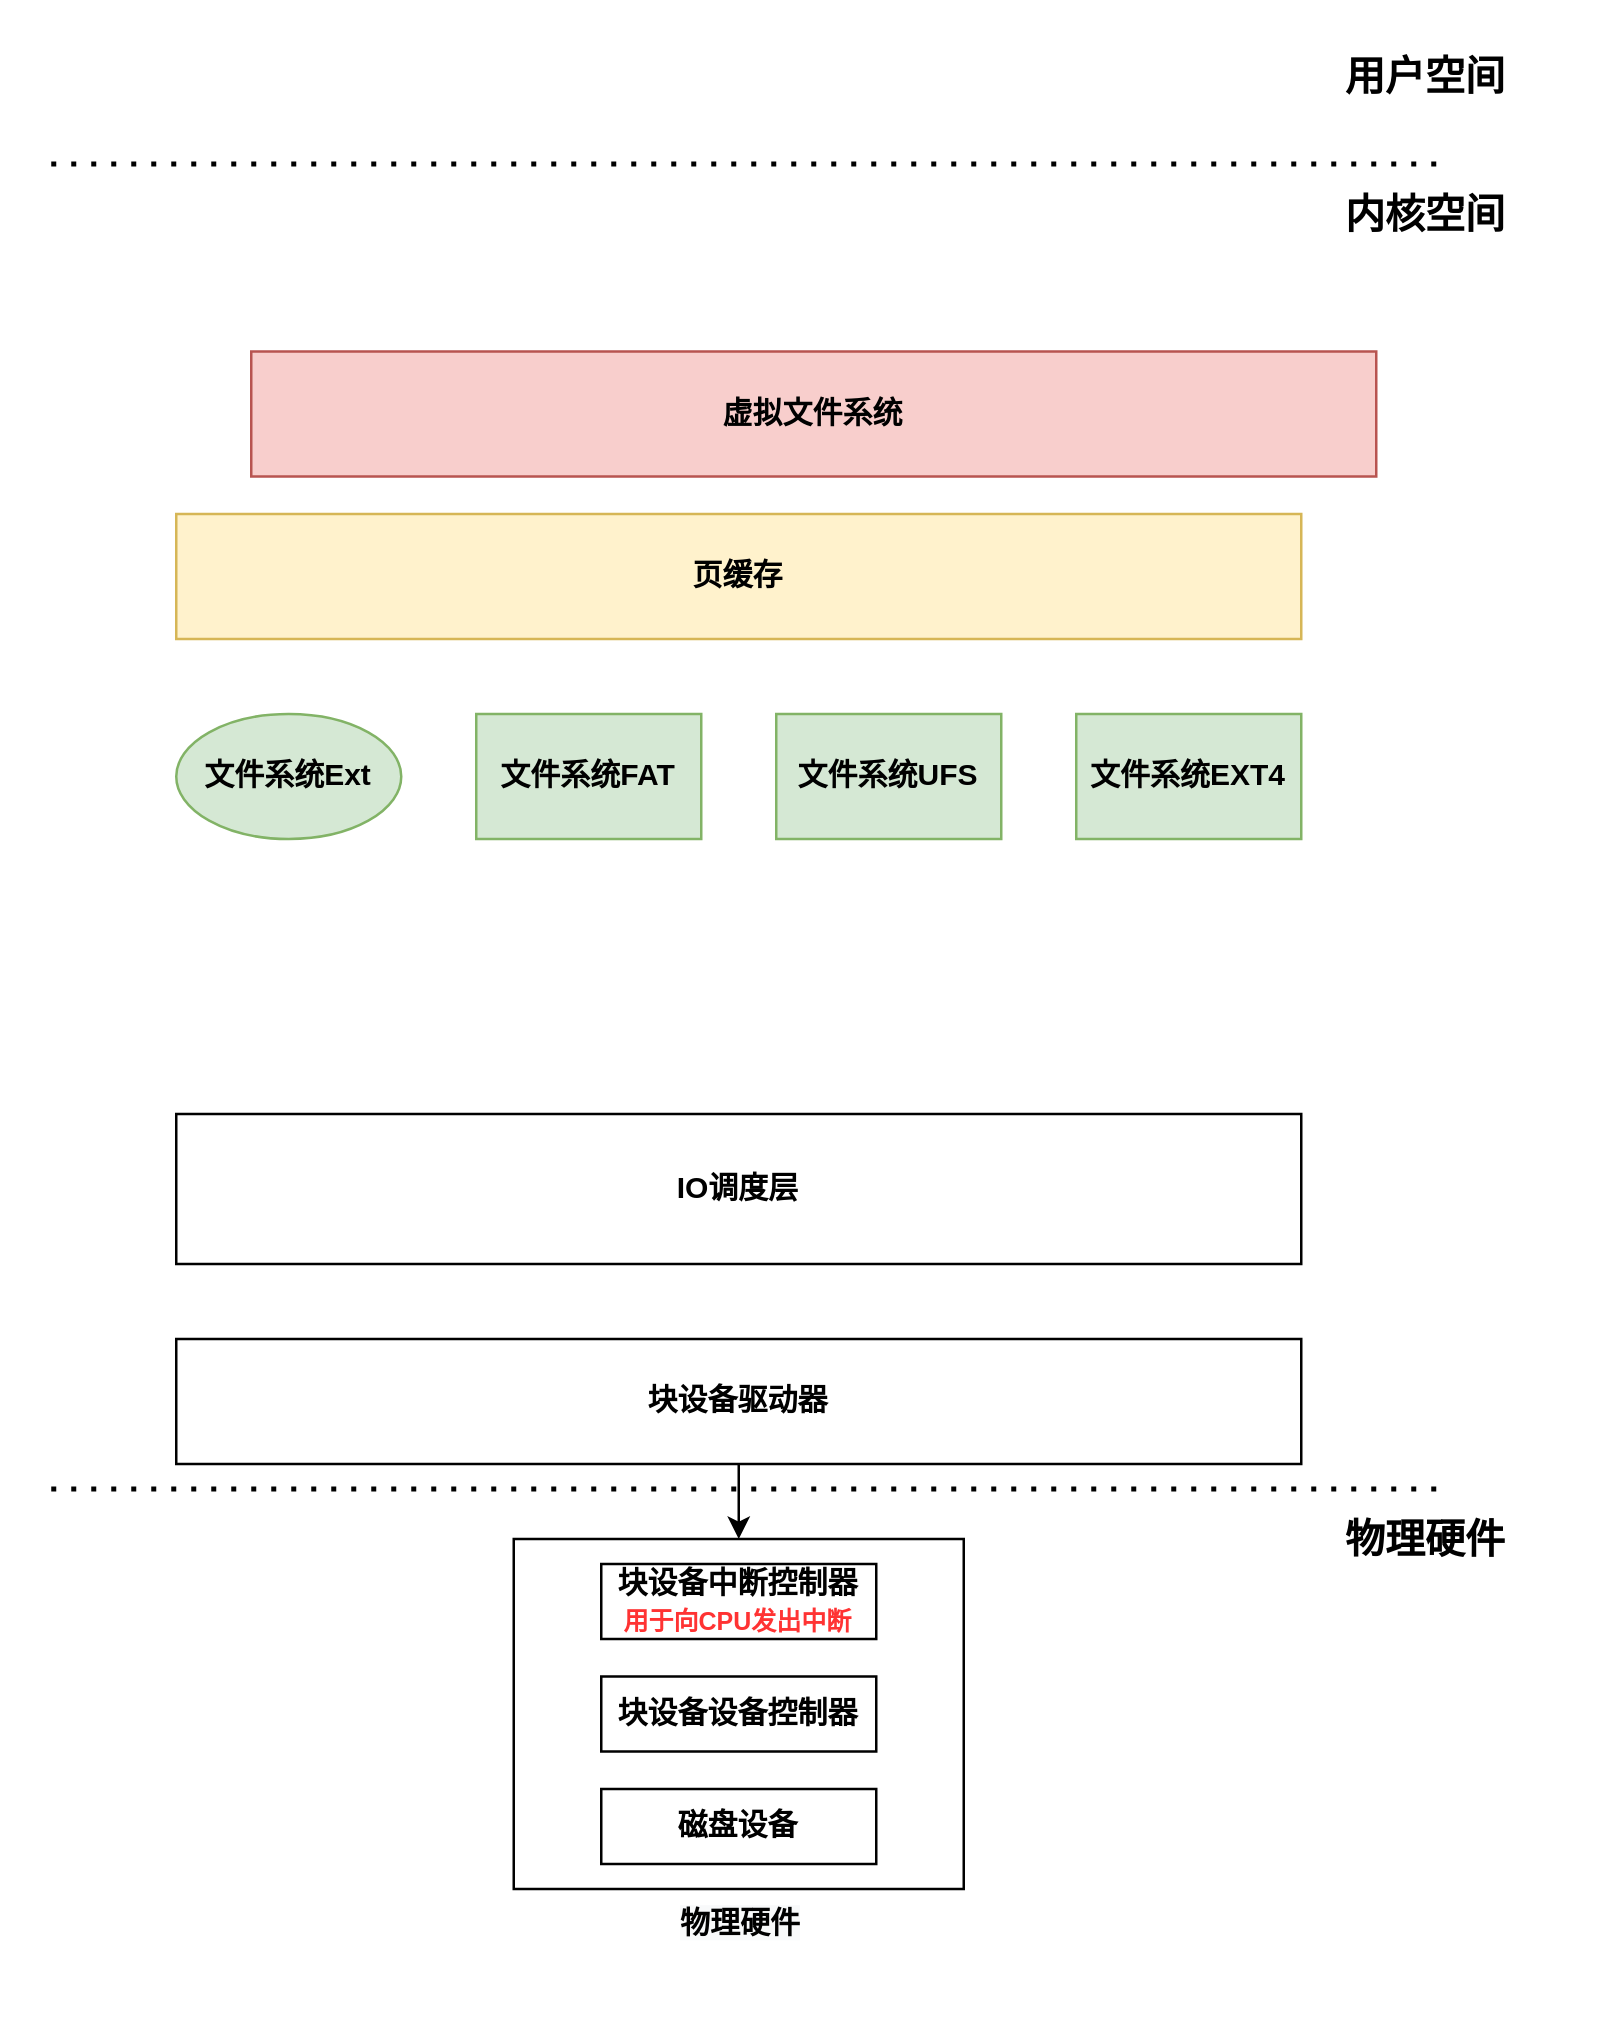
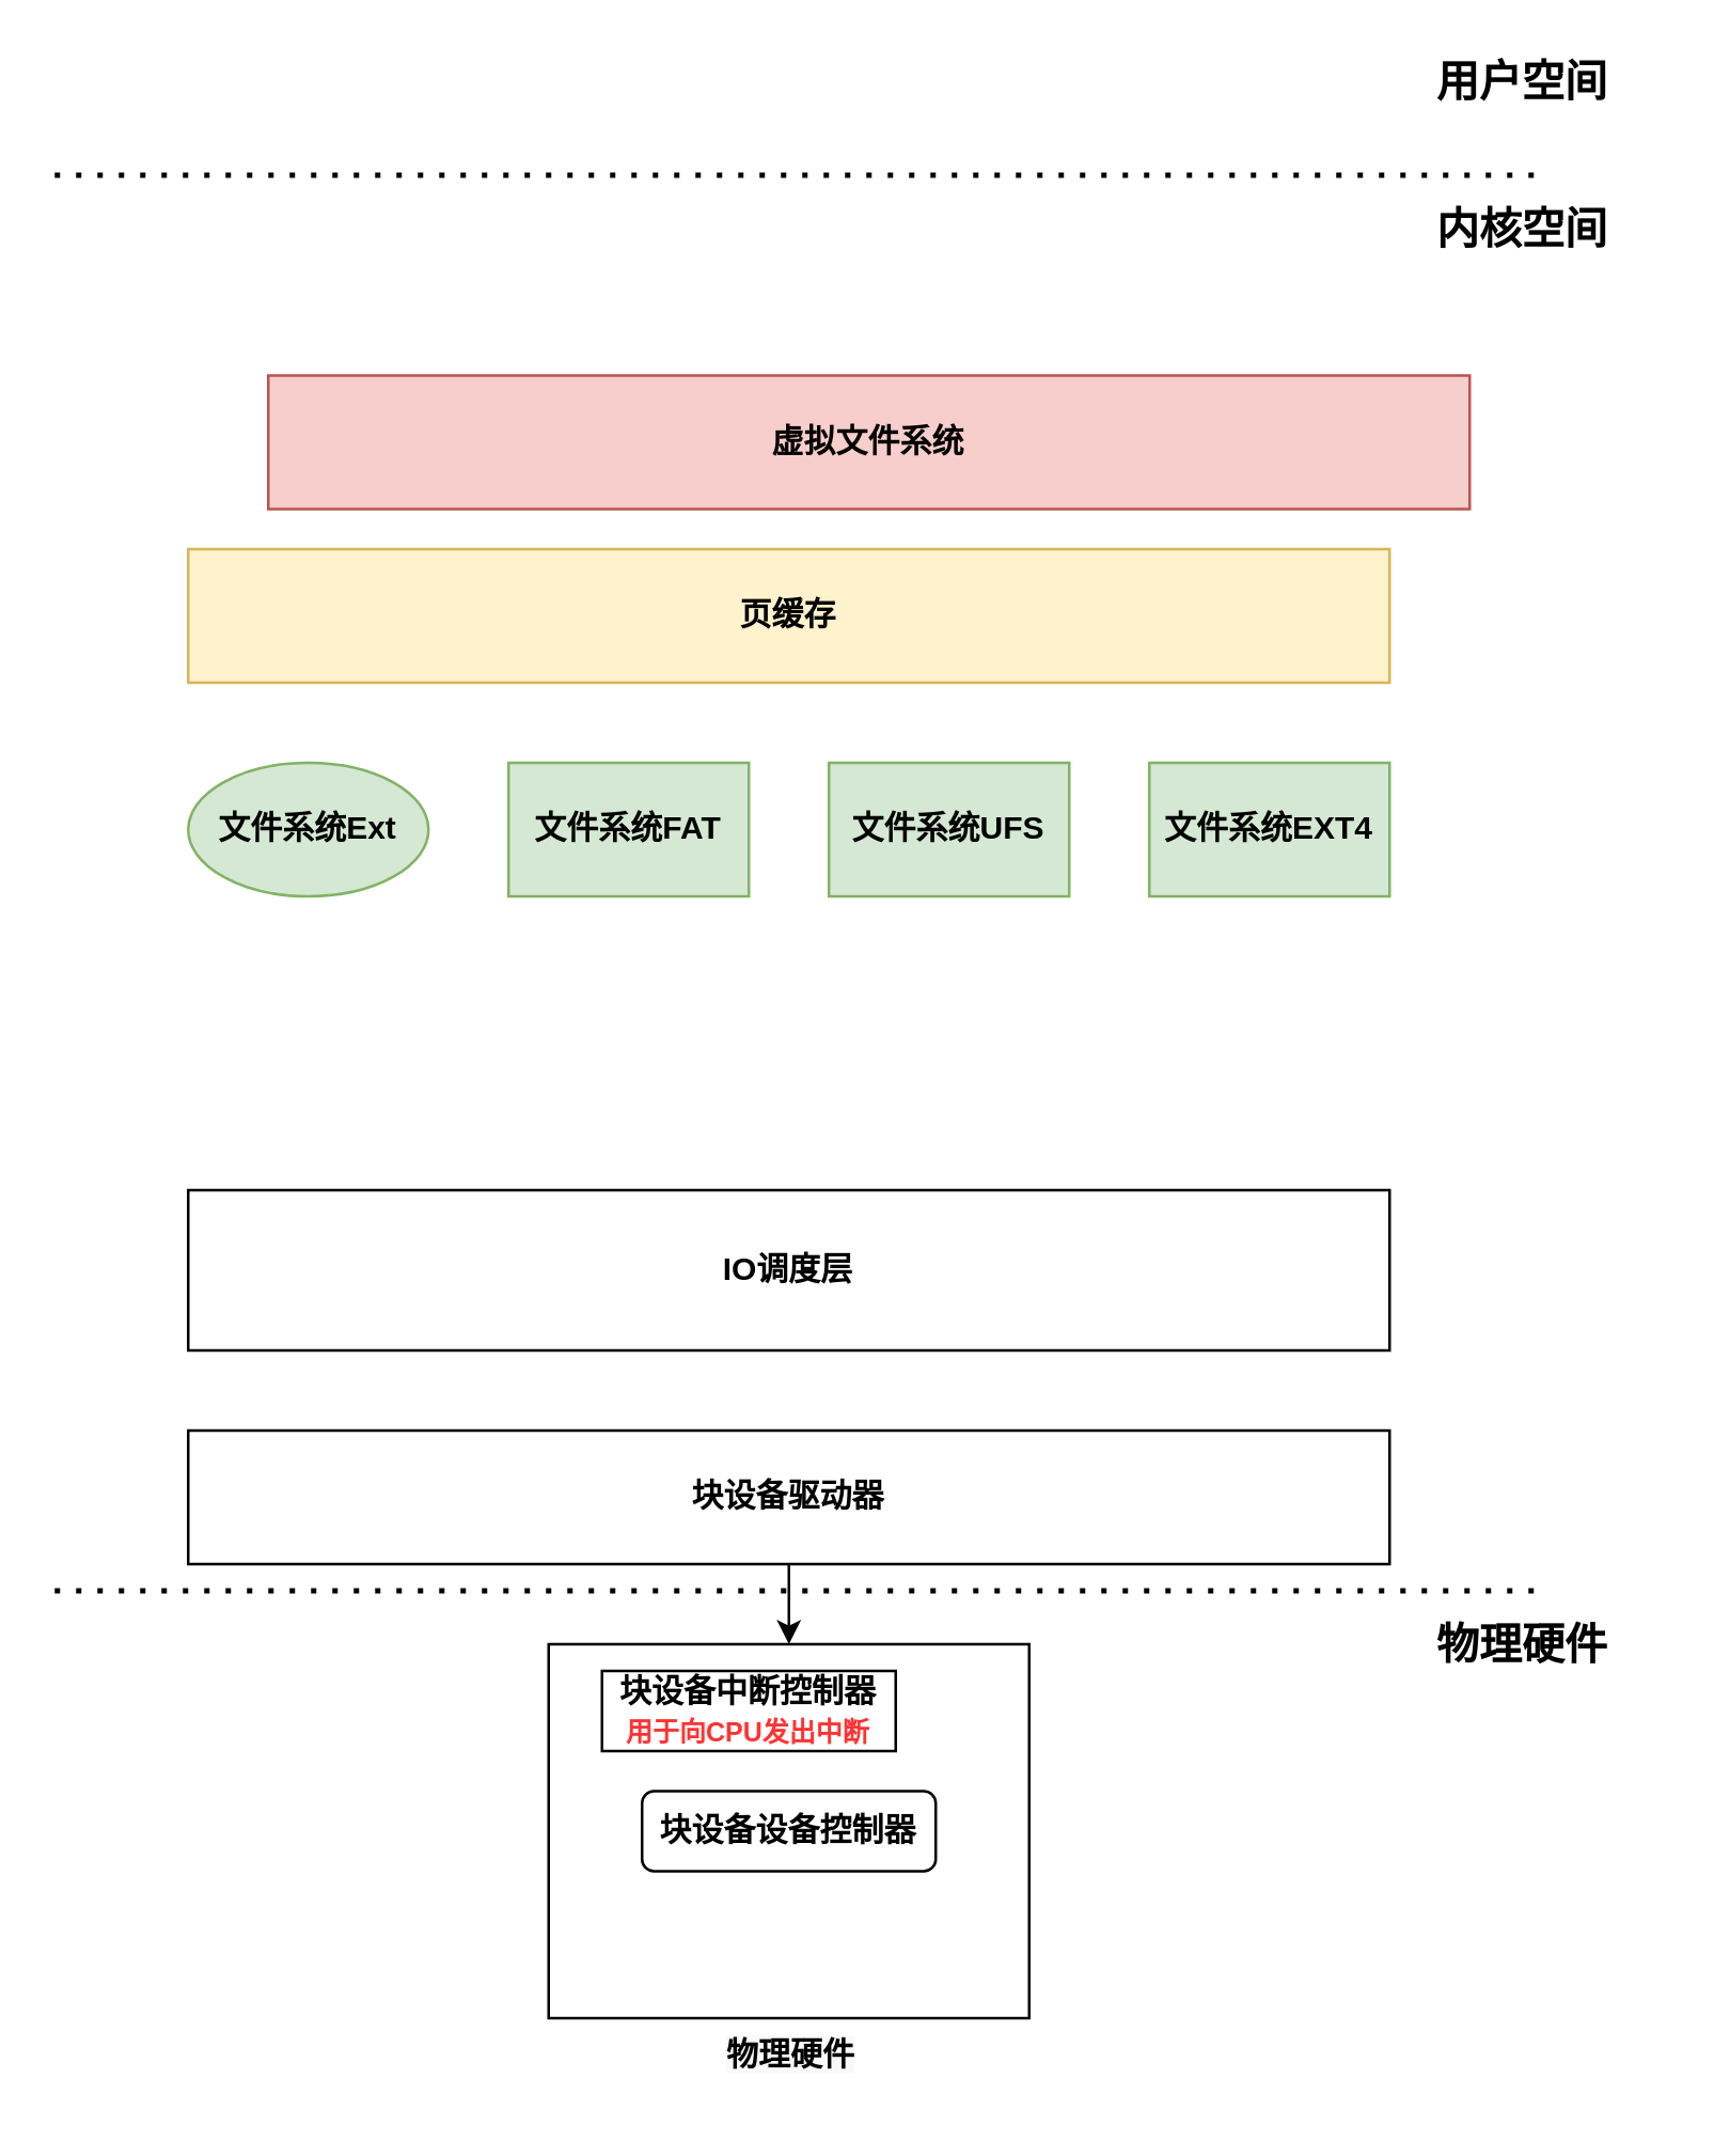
  <mxCell id="0" />
  <mxCell id="1" parent="0" />
  <mxCell id="2" value="" style="endArrow=none;dashed=1;html=1;dashPattern=1 3;strokeWidth=2;" parent="1" edge="1"><mxGeometry width="50" height="50" relative="1" as="geometry"><mxPoint x="20" y="65" as="sourcePoint" /><mxPoint x="580" y="65" as="targetPoint" /></mxGeometry></mxCell>
  <mxCell id="3" value="&lt;b&gt;&lt;font style=&quot;font-size: 16px&quot;&gt;用户空间&lt;/font&gt;&lt;/b&gt;" style="text;html=1;strokeColor=none;fillColor=none;align=center;verticalAlign=middle;whiteSpace=wrap;rounded=0;" parent="1" vertex="1"><mxGeometry x="520" y="20" width="100" height="20" as="geometry" /></mxCell>
  <mxCell id="4" value="&lt;b&gt;&lt;font style=&quot;font-size: 16px&quot;&gt;内核空间&lt;/font&gt;&lt;/b&gt;" style="text;html=1;strokeColor=none;fillColor=none;align=center;verticalAlign=middle;whiteSpace=wrap;rounded=0;" parent="1" vertex="1"><mxGeometry x="520" y="75" width="100" height="20" as="geometry" /></mxCell>
  <mxCell id="5" value="&lt;b&gt;虚拟文件系统&lt;/b&gt;" style="rounded=0;whiteSpace=wrap;html=1;fillColor=#f8cecc;strokeColor=#b85450;" parent="1" vertex="1"><mxGeometry x="100" y="140" width="450" height="50" as="geometry" /></mxCell>
  <mxCell id="6" value="&lt;b&gt;文件系统Ext&lt;br&gt;&lt;/b&gt;" style="ellipse;whiteSpace=wrap;html=1;fillColor=#d5e8d4;strokeColor=#82b366;" parent="1" vertex="1"><mxGeometry x="70" y="285" width="90" height="50" as="geometry" /></mxCell>
  <mxCell id="7" value="&lt;b&gt;IO调度层&lt;br&gt;&lt;/b&gt;" style="rounded=0;whiteSpace=wrap;html=1;" parent="1" vertex="1"><mxGeometry x="70" y="445" width="450" height="60" as="geometry" /></mxCell>
  <mxCell id="8" style="edgeStyle=orthogonalEdgeStyle;rounded=0;orthogonalLoop=1;jettySize=auto;html=1;exitX=0.5;exitY=1;exitDx=0;exitDy=0;" parent="1" source="9" target="13" edge="1"><mxGeometry relative="1" as="geometry" /></mxCell>
  <mxCell id="9" value="&lt;b&gt;块设备驱动器&lt;br&gt;&lt;/b&gt;" style="rounded=0;whiteSpace=wrap;html=1;" parent="1" vertex="1"><mxGeometry x="70" y="535" width="450" height="50" as="geometry" /></mxCell>
  <mxCell id="10" value="" style="endArrow=none;dashed=1;html=1;dashPattern=1 3;strokeWidth=2;" parent="1" edge="1"><mxGeometry width="50" height="50" relative="1" as="geometry"><mxPoint x="20" y="595" as="sourcePoint" /><mxPoint x="580" y="595" as="targetPoint" /></mxGeometry></mxCell>
  <mxCell id="11" value="&lt;b&gt;&lt;font style=&quot;font-size: 16px&quot;&gt;物理硬件&lt;/font&gt;&lt;/b&gt;" style="text;html=1;strokeColor=none;fillColor=none;align=center;verticalAlign=middle;whiteSpace=wrap;rounded=0;" parent="1" vertex="1"><mxGeometry x="520" y="605" width="100" height="20" as="geometry" /></mxCell>
  <mxCell id="12" value="" style="group" parent="1" vertex="1" connectable="0"><mxGeometry x="205" y="615" width="180" height="170" as="geometry" /></mxCell>
  <mxCell id="13" value="&lt;b&gt;&lt;br&gt;&lt;/b&gt;" style="rounded=0;whiteSpace=wrap;html=1;" parent="12" vertex="1"><mxGeometry width="180" height="140" as="geometry" /></mxCell>
  <mxCell id="14" value="&lt;b style=&quot;color: rgb(0 , 0 , 0) ; font-family: &amp;#34;helvetica&amp;#34; ; font-size: 12px ; font-style: normal ; letter-spacing: normal ; text-align: center ; text-indent: 0px ; text-transform: none ; word-spacing: 0px ; background-color: rgb(248 , 249 , 250)&quot;&gt;物理硬件&lt;/b&gt;" style="text;whiteSpace=wrap;html=1;" parent="12" vertex="1"><mxGeometry x="65" y="140" width="100" height="30" as="geometry" /></mxCell>
- <mxCell id="15" value="&lt;b&gt;块设备中断控制器&lt;br&gt;&lt;font style=&quot;font-size: 10px&quot; color=&quot;#ff3333&quot;&gt;用于向CPU发出中断&lt;/font&gt;&lt;br&gt;&lt;/b&gt;" style="rounded=0;whiteSpace=wrap;html=1;" parent="12" vertex="1"><mxGeometry x="35" y="10" width="110" height="30" as="geometry" /></mxCell>
- <mxCell id="16" value="&lt;b&gt;块设备设备控制器&lt;br&gt;&lt;/b&gt;" style="rounded=0;whiteSpace=wrap;html=1;" parent="12" vertex="1"><mxGeometry x="35" y="55" width="110" height="30" as="geometry" /></mxCell>
- <mxCell id="17" value="&lt;b&gt;磁盘设备&lt;br&gt;&lt;/b&gt;" style="rounded=0;whiteSpace=wrap;html=1;" parent="12" vertex="1"><mxGeometry x="35" y="100" width="110" height="30" as="geometry" /></mxCell>
+ <mxCell id="15" value="&lt;b&gt;块设备中断控制器&lt;br&gt;&lt;font style=&quot;font-size: 10px&quot; color=&quot;#ff3333&quot;&gt;用于向CPU发出中断&lt;/font&gt;&lt;br&gt;&lt;/b&gt;" style="rounded=0;whiteSpace=wrap;html=1;" parent="12" vertex="1"><mxGeometry x="20" y="10" width="110" height="30" as="geometry" /></mxCell>
+ <mxCell id="16" value="&lt;b&gt;块设备设备控制器&lt;br&gt;&lt;/b&gt;" style="whiteSpace=wrap;html=1;rounded=1;" parent="12" vertex="1"><mxGeometry x="35" y="55" width="110" height="30" as="geometry" /></mxCell>
  <mxCell id="18" value="&lt;b&gt;文件系统FAT&lt;br&gt;&lt;/b&gt;" style="rounded=0;whiteSpace=wrap;html=1;fillColor=#d5e8d4;strokeColor=#82b366;" parent="1" vertex="1"><mxGeometry x="190" y="285" width="90" height="50" as="geometry" /></mxCell>
  <mxCell id="19" value="&lt;b&gt;文件系统UFS&lt;br&gt;&lt;/b&gt;" style="rounded=0;whiteSpace=wrap;html=1;fillColor=#d5e8d4;strokeColor=#82b366;" parent="1" vertex="1"><mxGeometry x="310" y="285" width="90" height="50" as="geometry" /></mxCell>
  <mxCell id="20" value="&lt;b&gt;文件系统EXT4&lt;br&gt;&lt;/b&gt;" style="rounded=0;whiteSpace=wrap;html=1;fillColor=#d5e8d4;strokeColor=#82b366;" parent="1" vertex="1"><mxGeometry x="430" y="285" width="90" height="50" as="geometry" /></mxCell>
  <mxCell id="21" value="&lt;b&gt;页缓存&lt;br&gt;&lt;/b&gt;" style="rounded=0;whiteSpace=wrap;html=1;fillColor=#fff2cc;strokeColor=#d6b656;" parent="1" vertex="1"><mxGeometry x="70" y="205" width="450" height="50" as="geometry" /></mxCell>
